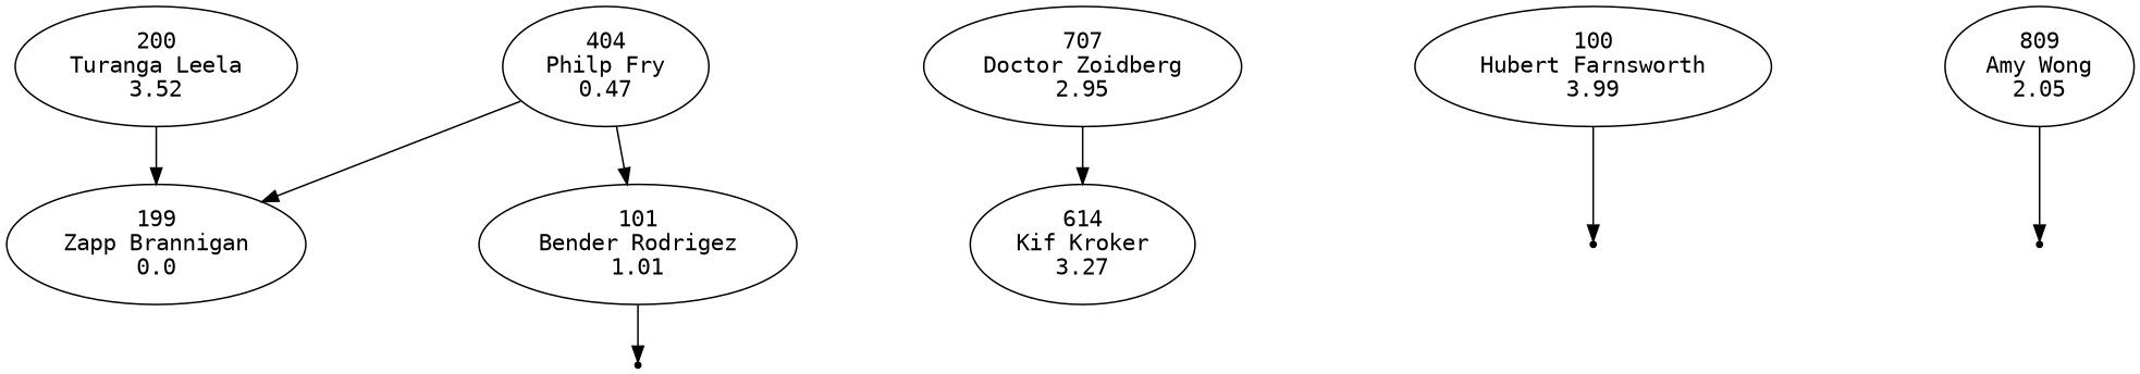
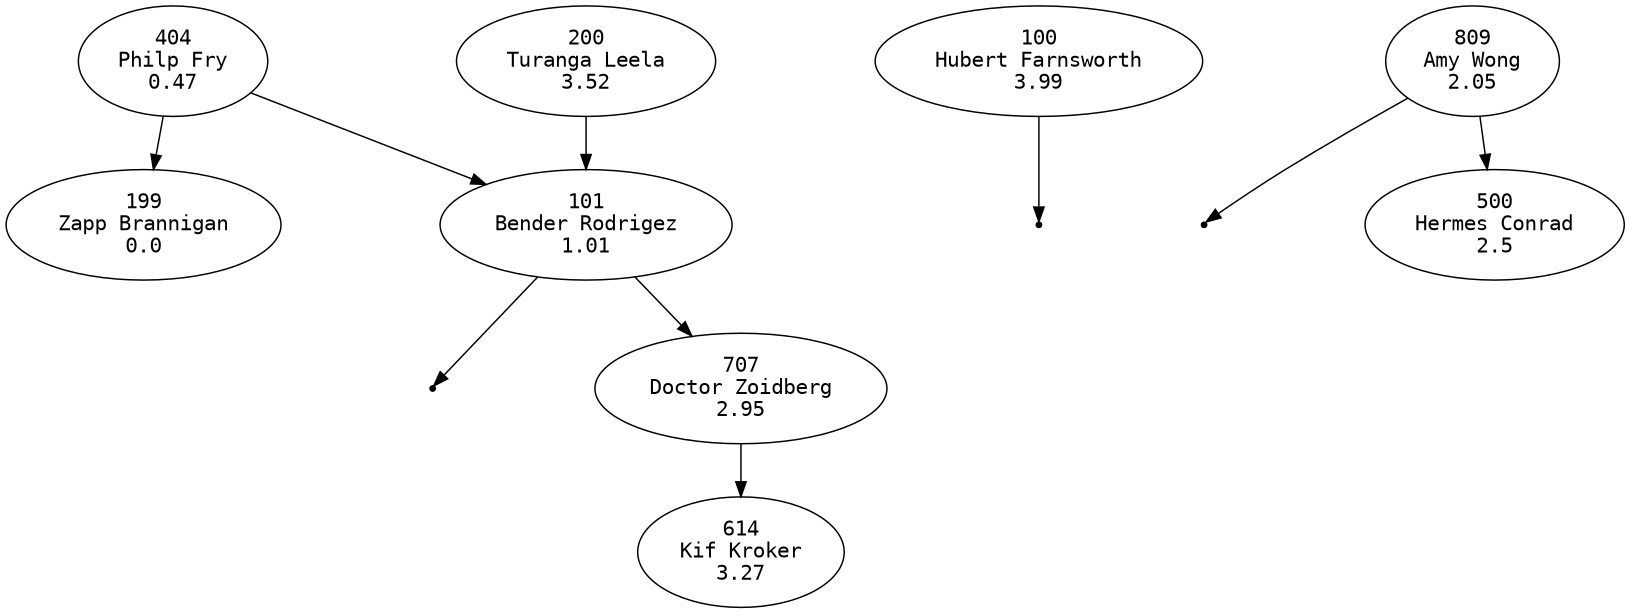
  strict digraph {
    fontname="DejaVu Sans Mono"
    nodesep=1.5
    ranksep=0.5
    node [fontname="DejaVu Sans Mono"]
    edge [fontname="DejaVu Sans Mono"]
    "404\nPhilp Fry\n0.47"
    "199\nZapp Brannigan\n0.0"
    "101\nBender Rodrigez\n1.01"
    "200\nTuranga Leela\n3.52"
    null10 [shape=point]
    "707\nDoctor Zoidberg\n2.95"
    null12 [shape=point]
    "100\nHubert Farnsworth\n3.99"
    "614\nKif Kroker\n3.27"
    null11 [shape=point]
    "809\nAmy Wong\n2.05"
+   "500\nHermes Conrad\n2.5"
    "404\nPhilp Fry\n0.47" -> "199\nZapp Brannigan\n0.0"
    "404\nPhilp Fry\n0.47" -> "101\nBender Rodrigez\n1.01"
    "101\nBender Rodrigez\n1.01" -> null10
-   "200\nTuranga Leela\n3.52" -> "199\nZapp Brannigan\n0.0"
+   "101\nBender Rodrigez\n1.01" -> "707\nDoctor Zoidberg\n2.95"
+   "200\nTuranga Leela\n3.52" -> "101\nBender Rodrigez\n1.01"
    "707\nDoctor Zoidberg\n2.95" -> "614\nKif Kroker\n3.27"
    "100\nHubert Farnsworth\n3.99" -> null12
    "809\nAmy Wong\n2.05" -> null11
+   "809\nAmy Wong\n2.05" -> "500\nHermes Conrad\n2.5"
  }
